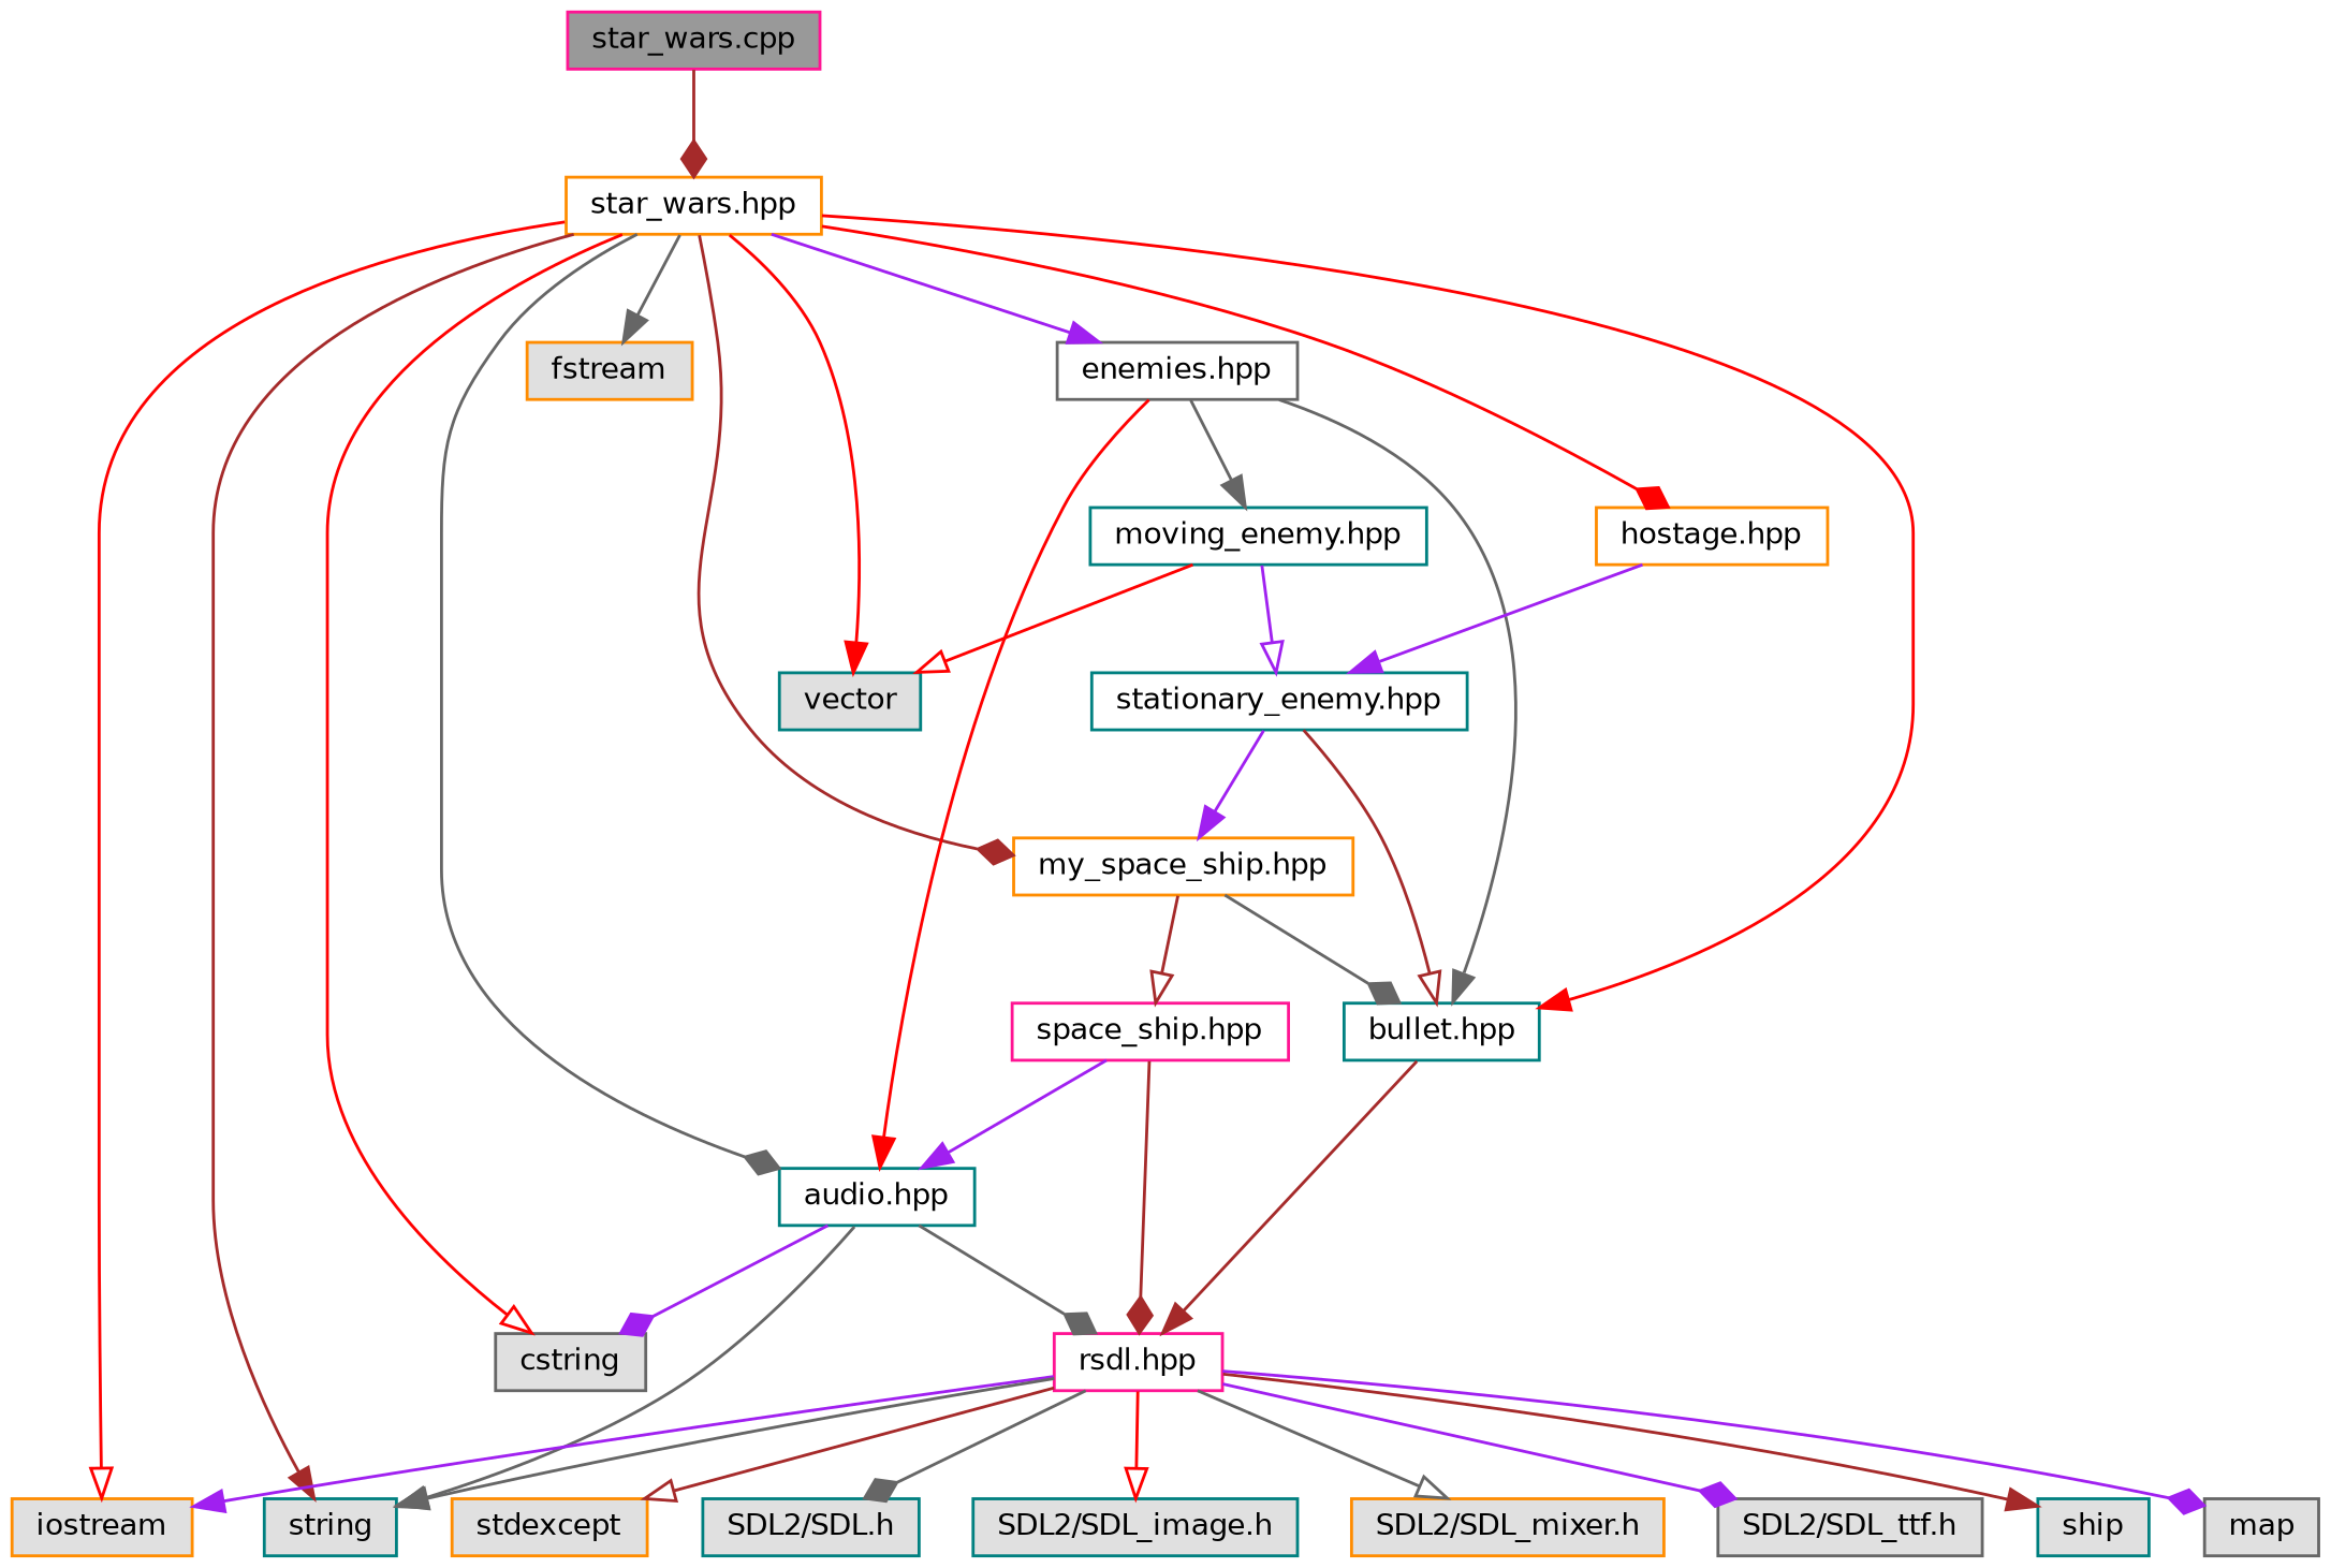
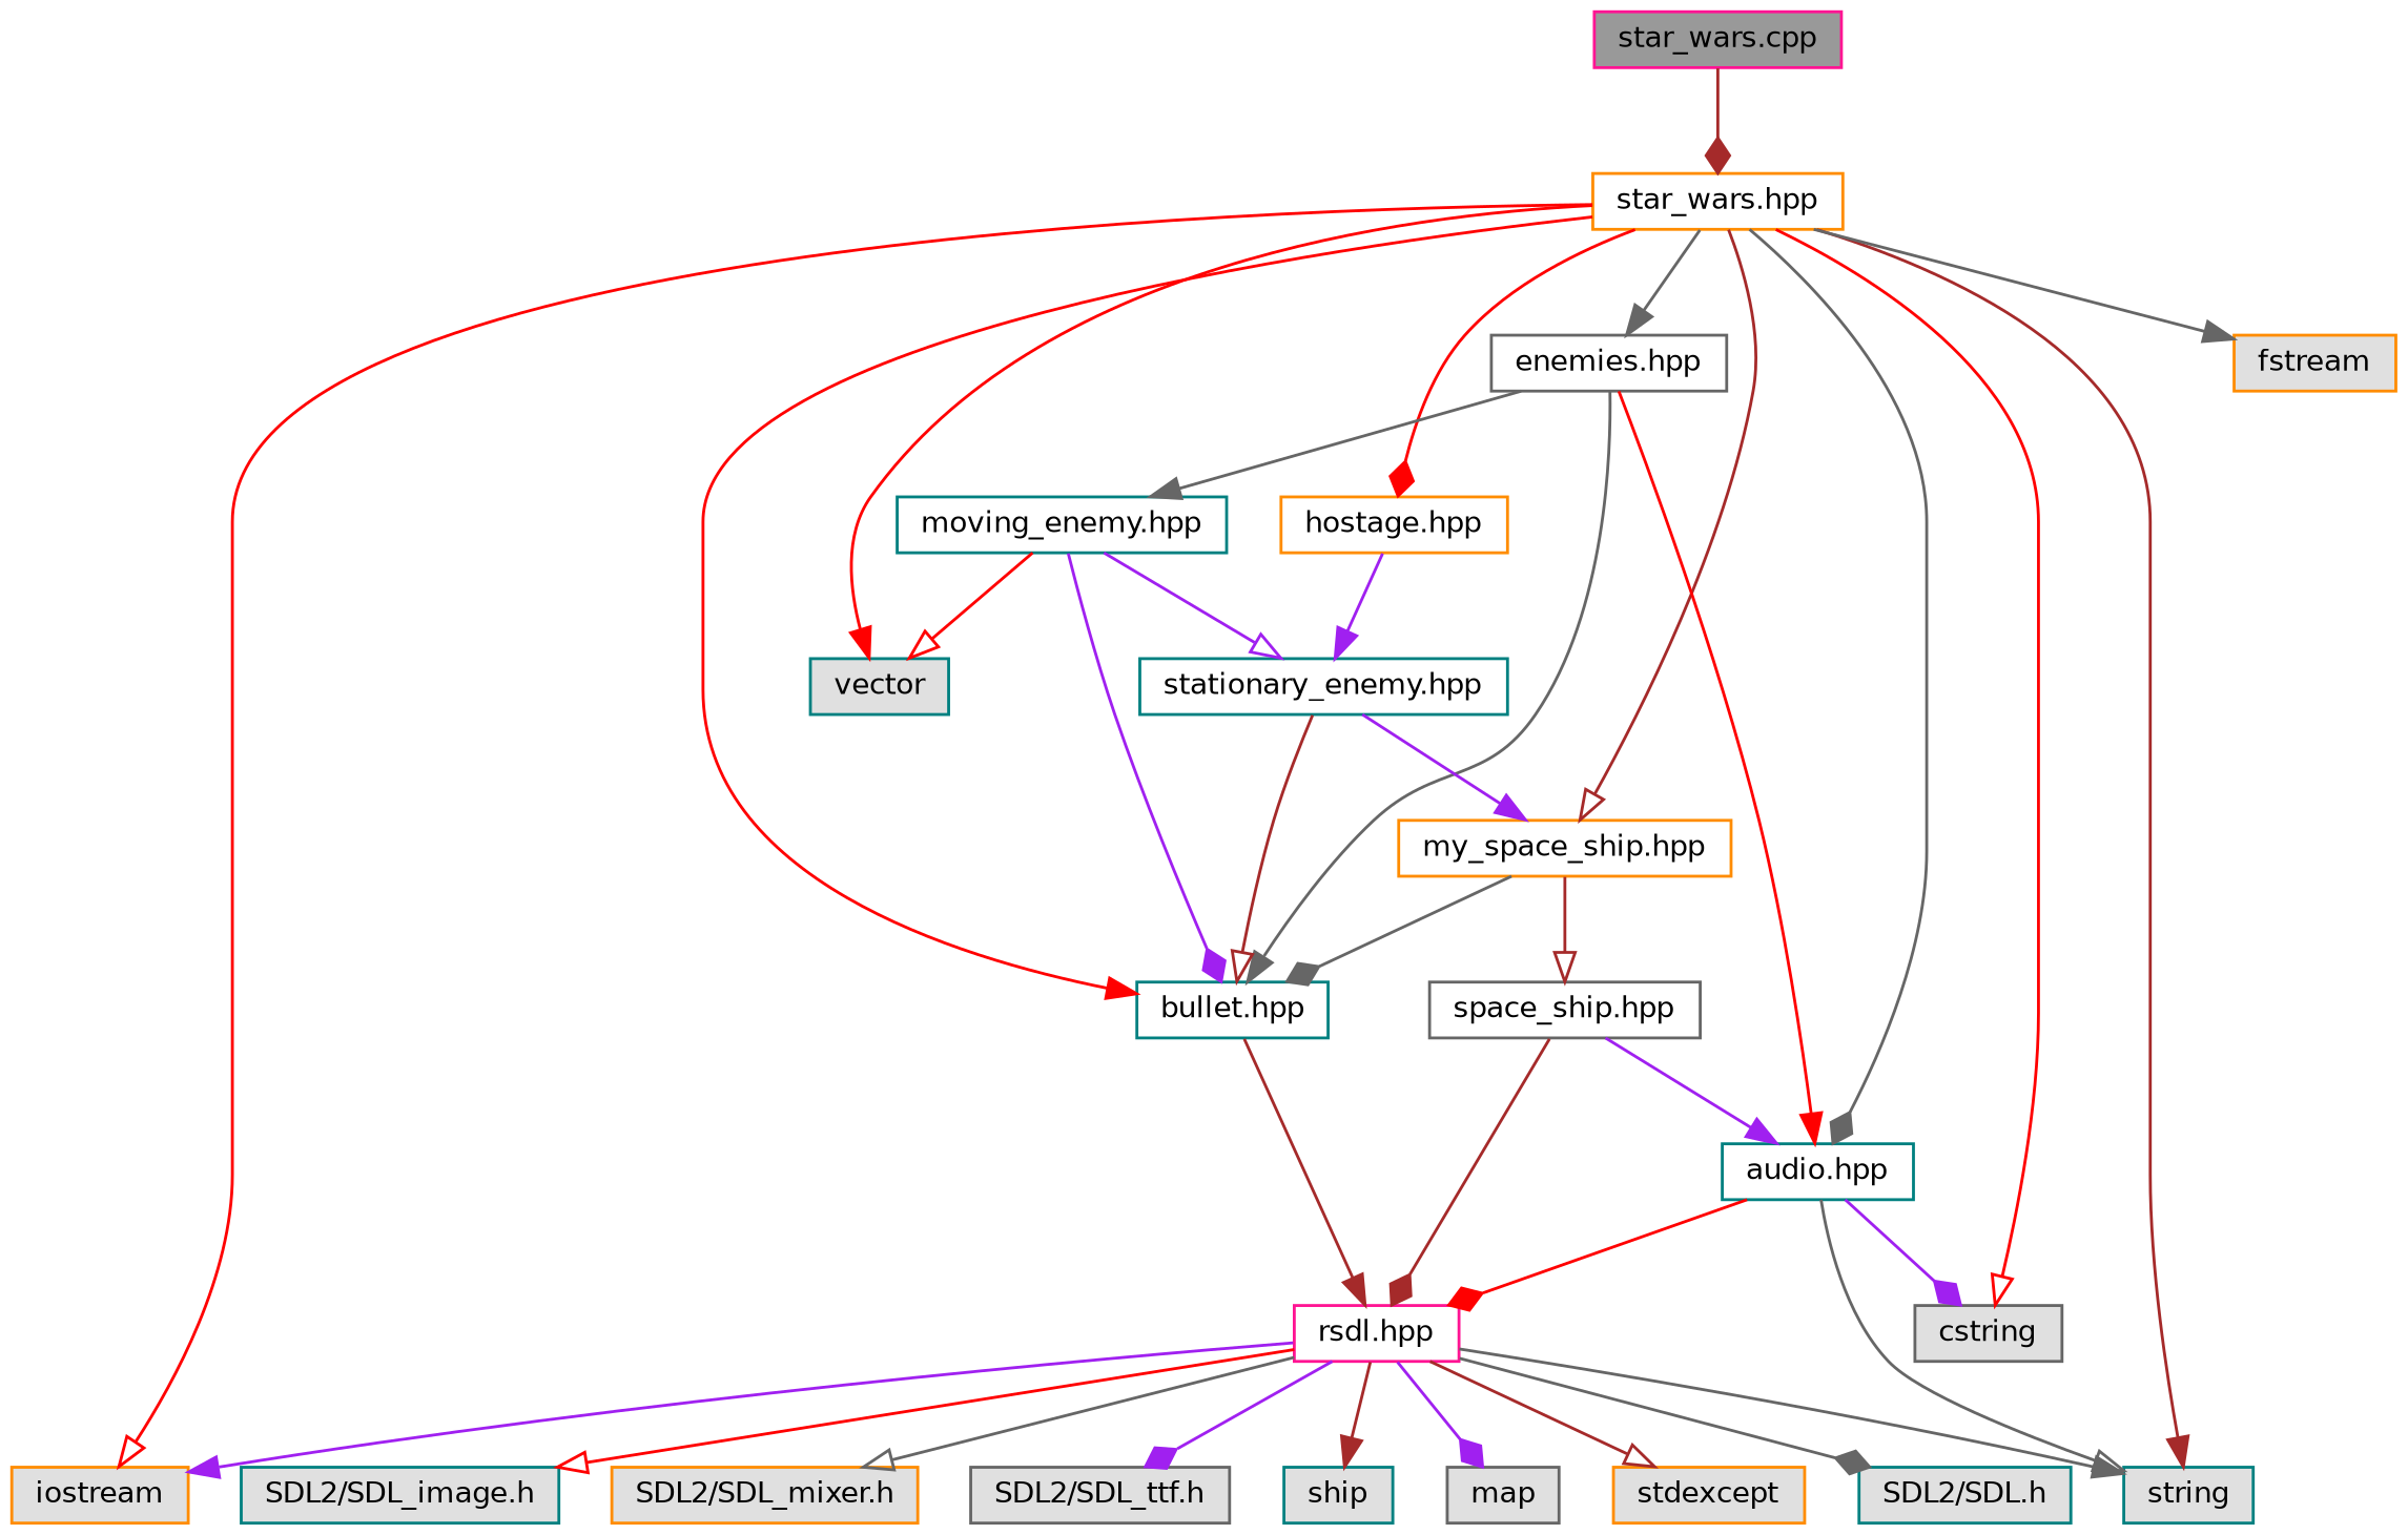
  digraph {
    node [color=teal fillcolor="#E0E0E0" fontname=Helvetica fontsize=10 shape=box style=filled]
    edge [arrowhead=normal color=gray40 fontname=Helvetica fontsize=10 labelfontname=Helvetica labelfontsize=10 style=solid]
    n1 [color=deeppink fillcolor=grey60 fontcolor=black height=0.2 label="star_wars.cpp" width=0.4]
    n2 [color=darkorange fillcolor=white height=0.2 label="star_wars.hpp" width=0.4]
    n3 [color=darkorange height=0.2 label=iostream width=0.4]
    n4 [height=0.2 label=string width=0.4]
    n5 [color=gray40 height=0.2 label=cstring width=0.4]
    n6 [height=0.2 label=vector width=0.4]
    n7 [color=darkorange height=0.2 label=fstream width=0.4]
    n8 [fillcolor=white height=0.2 label="bullet.hpp" width=0.4]
    n9 [color=darkorange fillcolor=white height=0.2 label="my_space_ship.hpp" width=0.4]
    n10 [fillcolor=white height=0.2 label="audio.hpp" width=0.4]
    n11 [color=gray40 fillcolor=white height=0.2 label="enemies.hpp" width=0.4]
    n12 [color=darkorange fillcolor=white height=0.2 label="hostage.hpp" width=0.4]
    n13 [color=deeppink fillcolor=white height=0.2 label="rsdl.hpp" width=0.4]
-   n14 [color=deeppink fillcolor=white height=0.2 label="space_ship.hpp" width=0.4]
+   n14 [color=gray40 fillcolor=white height=0.2 label="space_ship.hpp" width=0.4]
    n15 [fillcolor=white height=0.2 label="moving_enemy.hpp" width=0.4]
    n16 [fillcolor=white height=0.2 label="stationary_enemy.hpp" width=0.4]
    n17 [height=0.2 label="SDL2/SDL.h" width=0.4]
    n18 [height=0.2 label="SDL2/SDL_image.h" width=0.4]
    n19 [color=darkorange height=0.2 label="SDL2/SDL_mixer.h" width=0.4]
    n20 [color=gray40 height=0.2 label="SDL2/SDL_ttf.h" width=0.4]
    n21 [height=0.2 label=ship width=0.4]
    n22 [color=gray40 height=0.2 label=map width=0.4]
    n23 [color=darkorange height=0.2 label=stdexcept width=0.4]
    n1 -> n2 [arrowhead=diamond color=brown]
    n2 -> n3 [arrowhead=onormal color=red]
    n2 -> n4 [color=brown]
    n2 -> n5 [arrowhead=onormal color=red]
    n2 -> n6 [color=red]
    n2 -> n7
    n2 -> n8 [color=red]
-   n2 -> n9 [arrowhead=diamond color=brown]
+   n2 -> n9 [arrowhead=onormal color=brown]
    n2 -> n10 [arrowhead=diamond]
-   n2 -> n11 [color=purple]
+   n2 -> n11
    n2 -> n12 [arrowhead=diamond color=red]
    n8 -> n13 [color=brown]
    n9 -> n8 [arrowhead=diamond]
    n9 -> n14 [arrowhead=onormal color=brown]
    n10 -> n4 [arrowhead=onormal]
    n10 -> n5 [arrowhead=diamond color=purple]
-   n10 -> n13 [arrowhead=diamond]
+   n10 -> n13 [arrowhead=diamond color=red]
    n11 -> n8
    n11 -> n10 [color=red]
    n11 -> n15
    n12 -> n16 [color=purple]
    n13 -> n3 [color=purple]
    n13 -> n4
    n13 -> n17 [arrowhead=diamond]
    n13 -> n18 [arrowhead=onormal color=red]
    n13 -> n19 [arrowhead=onormal]
    n13 -> n20 [arrowhead=diamond color=purple]
    n13 -> n21 [color=brown]
    n13 -> n22 [arrowhead=diamond color=purple]
    n13 -> n23 [arrowhead=onormal color=brown]
    n14 -> n10 [color=purple]
    n14 -> n13 [arrowhead=diamond color=brown]
    n15 -> n6 [arrowhead=onormal color=red]
+   n15 -> n8 [arrowhead=diamond color=purple]
    n15 -> n16 [arrowhead=onormal color=purple]
    n16 -> n8 [arrowhead=onormal color=brown]
    n16 -> n9 [color=purple]
  }
